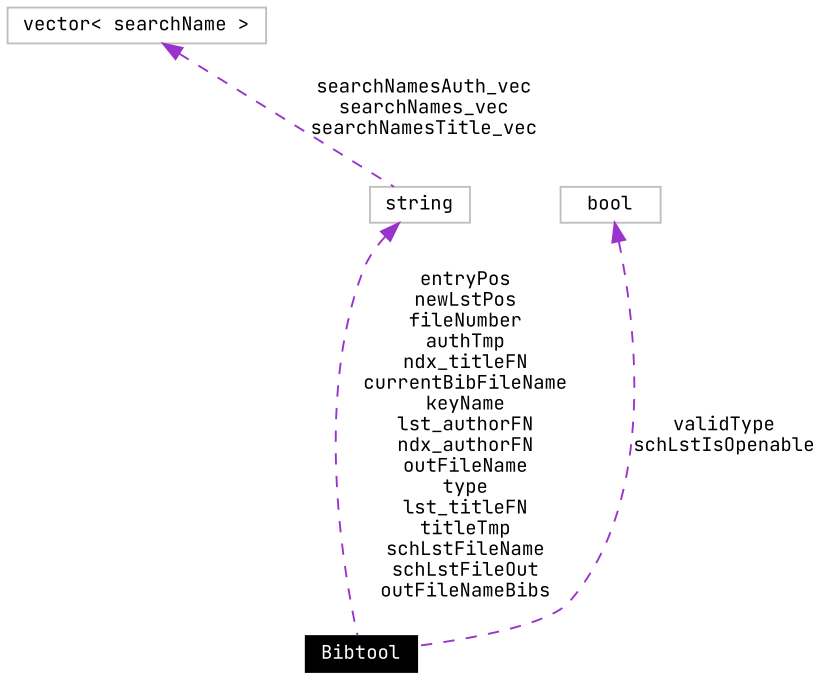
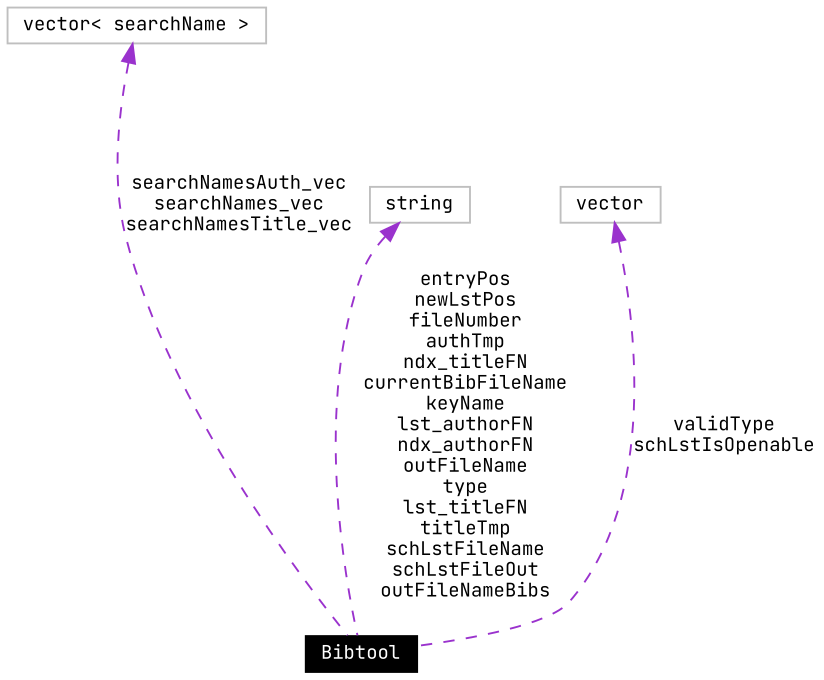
  digraph {
    fontname="JetBrains Mono"
    node [color=grey75 fontname="JetBrains Mono" fontsize=10 shape=box]
    edge [color=darkorchid3 dir=back fontname="JetBrains Mono" fontsize=10 style=dashed]
    n1 [color=black fontcolor=white height=0.2 label=Bibtool style=filled width=0.4]
    n2 [height=0.2 label=string width=0.4]
    n3 [height=0.2 label="vector< searchName >" width=0.4]
-   n4 [height=0.2 label=bool width=0.4]
+   n4 [height=0.2 label=vector width=0.4]
    n2 -> n1 [label="entryPos\nnewLstPos\nfileNumber\nauthTmp\nndx_titleFN\ncurrentBibFileName\nkeyName\nlst_authorFN\nndx_authorFN\noutFileName\ntype\nlst_titleFN\ntitleTmp\nschLstFileName\nschLstFileOut\noutFileNameBibs"]
-   n3 -> n2 [label="searchNamesAuth_vec\nsearchNames_vec\nsearchNamesTitle_vec"]
+   n3 -> n1 [label="searchNamesAuth_vec\nsearchNames_vec\nsearchNamesTitle_vec"]
    n4 -> n1 [label="validType\nschLstIsOpenable"]
  }
